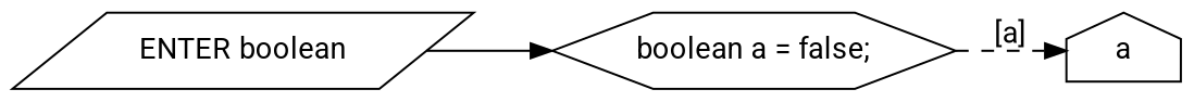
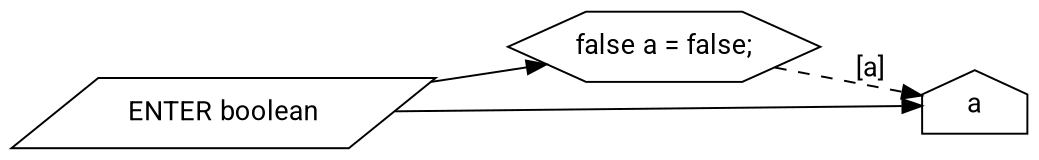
  digraph {
    fontname=Roboto
    rankdir=LR
    node [fontname=Roboto]
    edge [fontname=Roboto]
    n1 [label="ENTER boolean" shape=parallelogram]
-   n2 [label="boolean a = false;" shape=hexagon]
+   n2 [label="false a = false;" shape=hexagon]
    n3 [label=a shape=house]
    n1 -> n2
+   n1 -> n3
    n2 -> n3 [label="[a]" style=dashed]
  }
